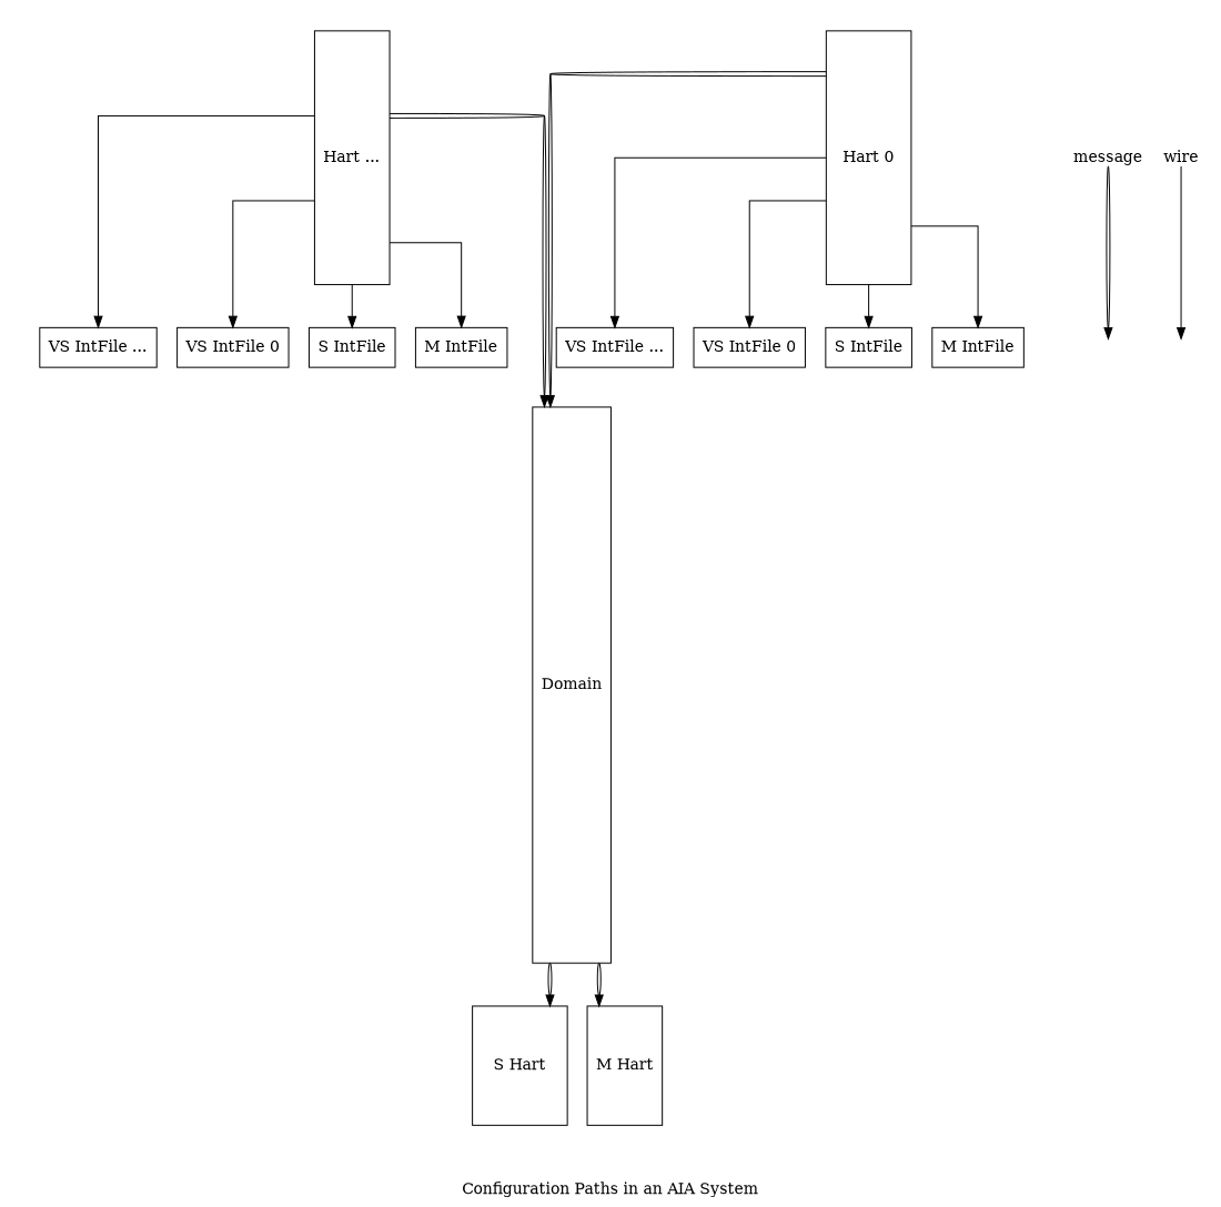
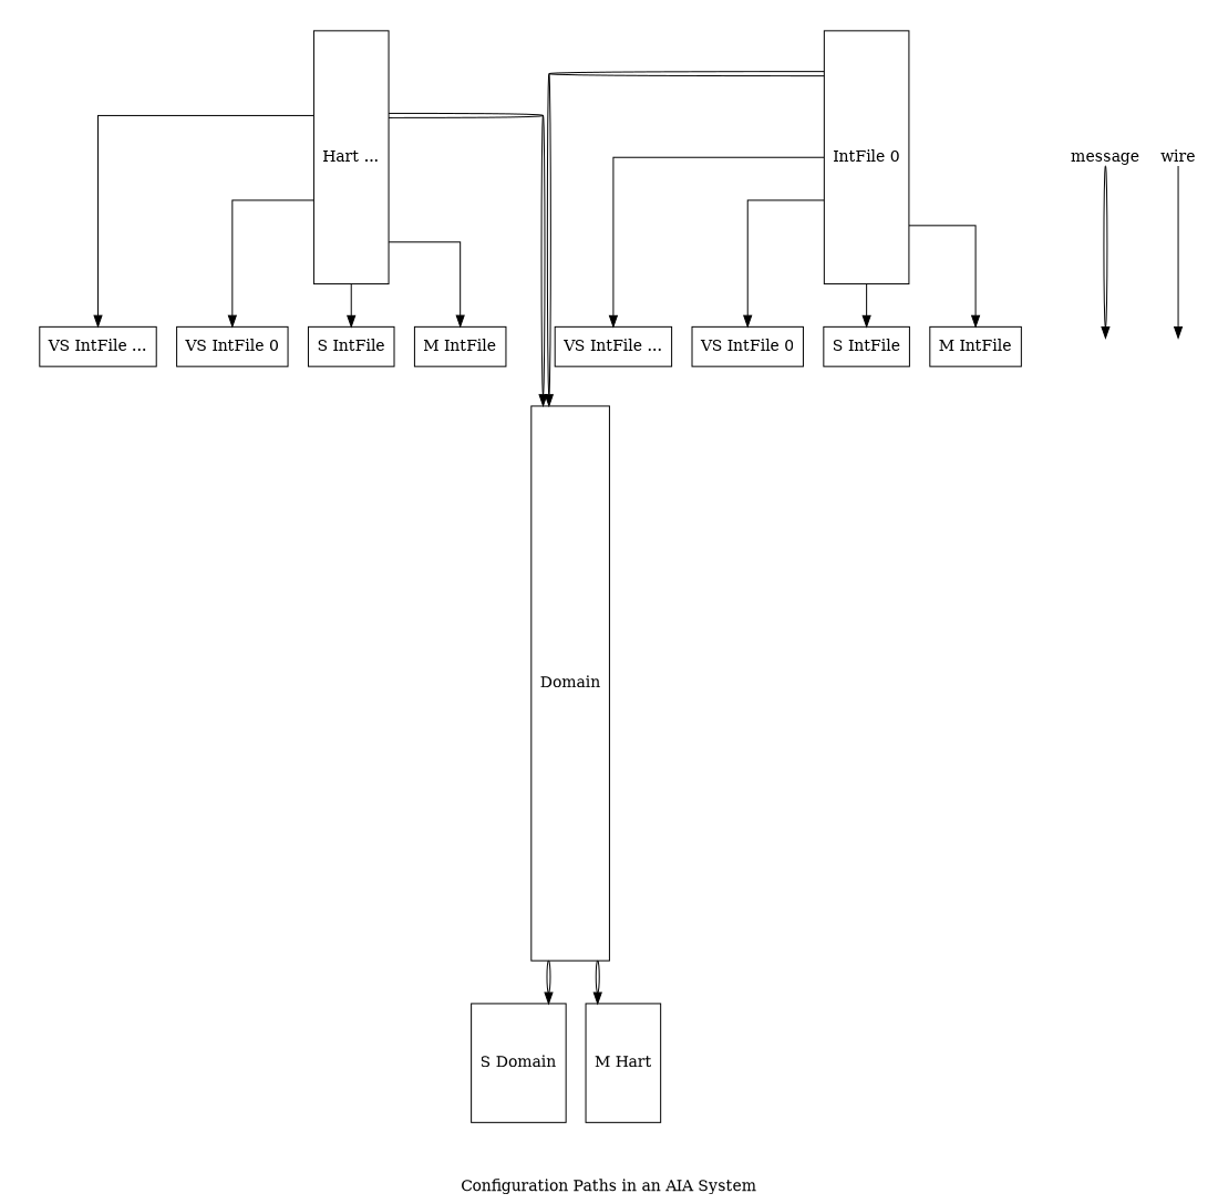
  digraph {
    label="Configuration Paths in an AIA System"
    rankdir=TB
    splines=ortho
    node [shape=box]
    n1 [height=1.5 label="M Hart"]
-   n2 [height=1.5 label="S Hart"]
+   n2 [height=1.5 label="S Domain"]
    n3 [label="M IntFile"]
    n4 [label="S IntFile"]
    n5 [label="VS IntFile 0"]
    n6 [label="VS IntFile ..."]
-   n7 [height=3.2 label="Hart 0"]
+   n7 [height=3.2 label="IntFile 0"]
    n8 [label="M IntFile"]
    n9 [label="S IntFile"]
    n10 [label="VS IntFile 0"]
    n11 [label="VS IntFile ..."]
    n12 [height=3.2 label="Hart ..."]
    n13 [height=7 label=Domain]
    n14 [label=wire shape=plain]
    n15 [label=" " shape=plain]
    n16 [label=message shape=plain]
    n17 [label=" " shape=plain]
    subgraph sub_1 {
      cluster=True
      label=""
      pencolor=transparent
      n13
      subgraph sub_2 {
        bgcolor="#F8CECC"
        cluster=True
        label=APLIC
        pencolor="#B85450"
        style=filled
        n1
        n2
      }
      subgraph sub_3 {
        cluster=True
        label=""
        pencolor=transparent
        n7
        subgraph sub_4 {
          bgcolor="#F8CECC"
          cluster=True
          label="IMSIC 0"
          pencolor="#B85450"
          style=filled
          n3
          n4
          n5
          n6
        }
      }
      subgraph sub_5 {
        cluster=True
        label=""
        pencolor=transparent
        n12
        subgraph sub_6 {
          bgcolor="#F8CECC"
          cluster=True
          label="IMSIC ..."
          pencolor="#B85450"
          style=filled
          n8
          n9
          n10
          n11
        }
      }
    }
    subgraph sub_7 {
      cluster=True
      label=Legend
      pencolor=gray
      n14
      n15
      n16
      n17
    }
    n3 -> n13 [color=transparent]
    n4 -> n13 [color=transparent]
    n5 -> n13 [color=transparent]
    n6 -> n13 [color=transparent]
    n7 -> n3
    n7 -> n4
    n7 -> n5
    n7 -> n6
    n7 -> n13 [color="black:invis:black"]
    n8 -> n13 [color=transparent]
    n9 -> n13 [color=transparent]
    n10 -> n13 [color=transparent]
    n11 -> n13 [color=transparent]
    n12 -> n8
    n12 -> n9
    n12 -> n10
    n12 -> n11
    n12 -> n13 [color="black:invis:black"]
    n13 -> n1 [color="black:invis:black"]
    n13 -> n2 [color="black:invis:black"]
    n14 -> n15
    n16 -> n17 [color="black:invis:black"]
  }
